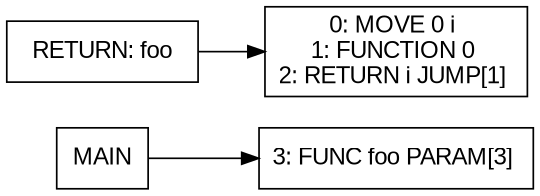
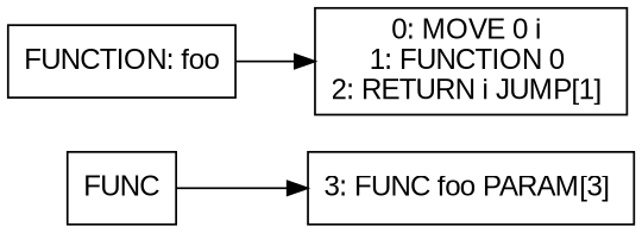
  digraph {
    fontname="Liberation Sans"
    rankdir=LR
    node [fontname="Liberation Sans" shape=box]
    edge [fontname="Liberation Sans"]
-   n1 [label=MAIN]
+   n1 [label=FUNC]
    n2 [label="3: FUNC foo PARAM[3] \n"]
-   n3 [label="RETURN: foo"]
+   n3 [label="FUNCTION: foo"]
    n4 [label="0: MOVE 0 i \n1: FUNCTION 0 \n2: RETURN i JUMP[1] \n"]
    n1 -> n2
    n3 -> n4
  }
